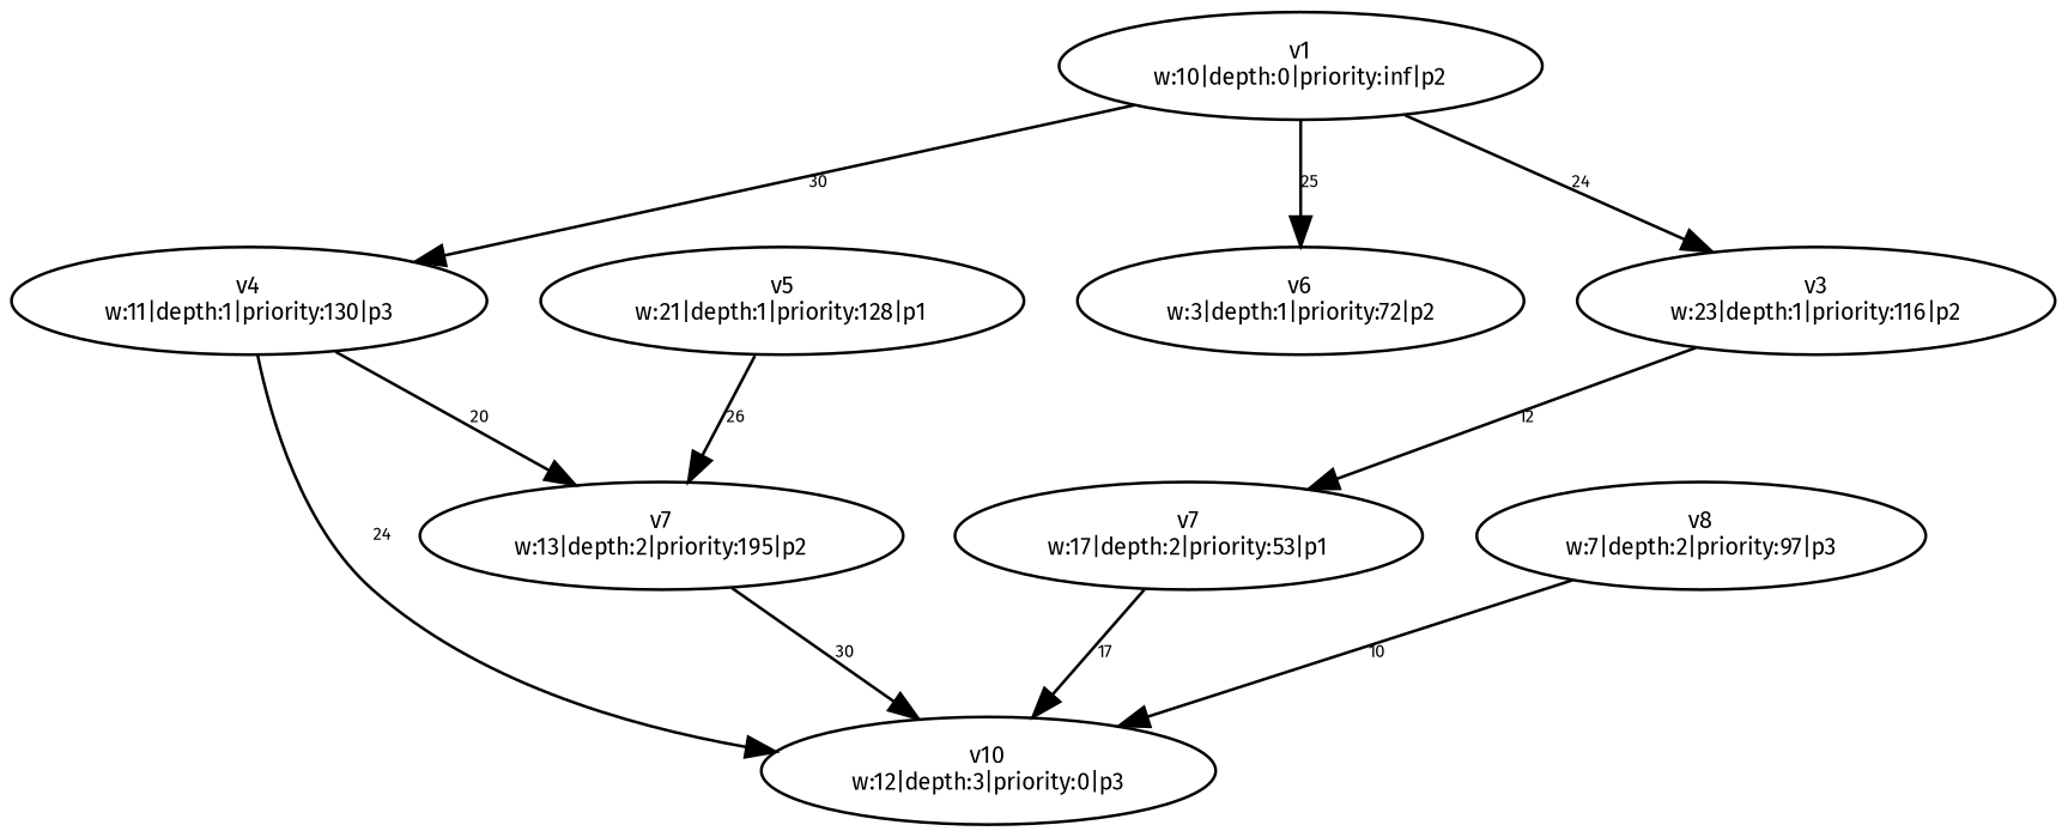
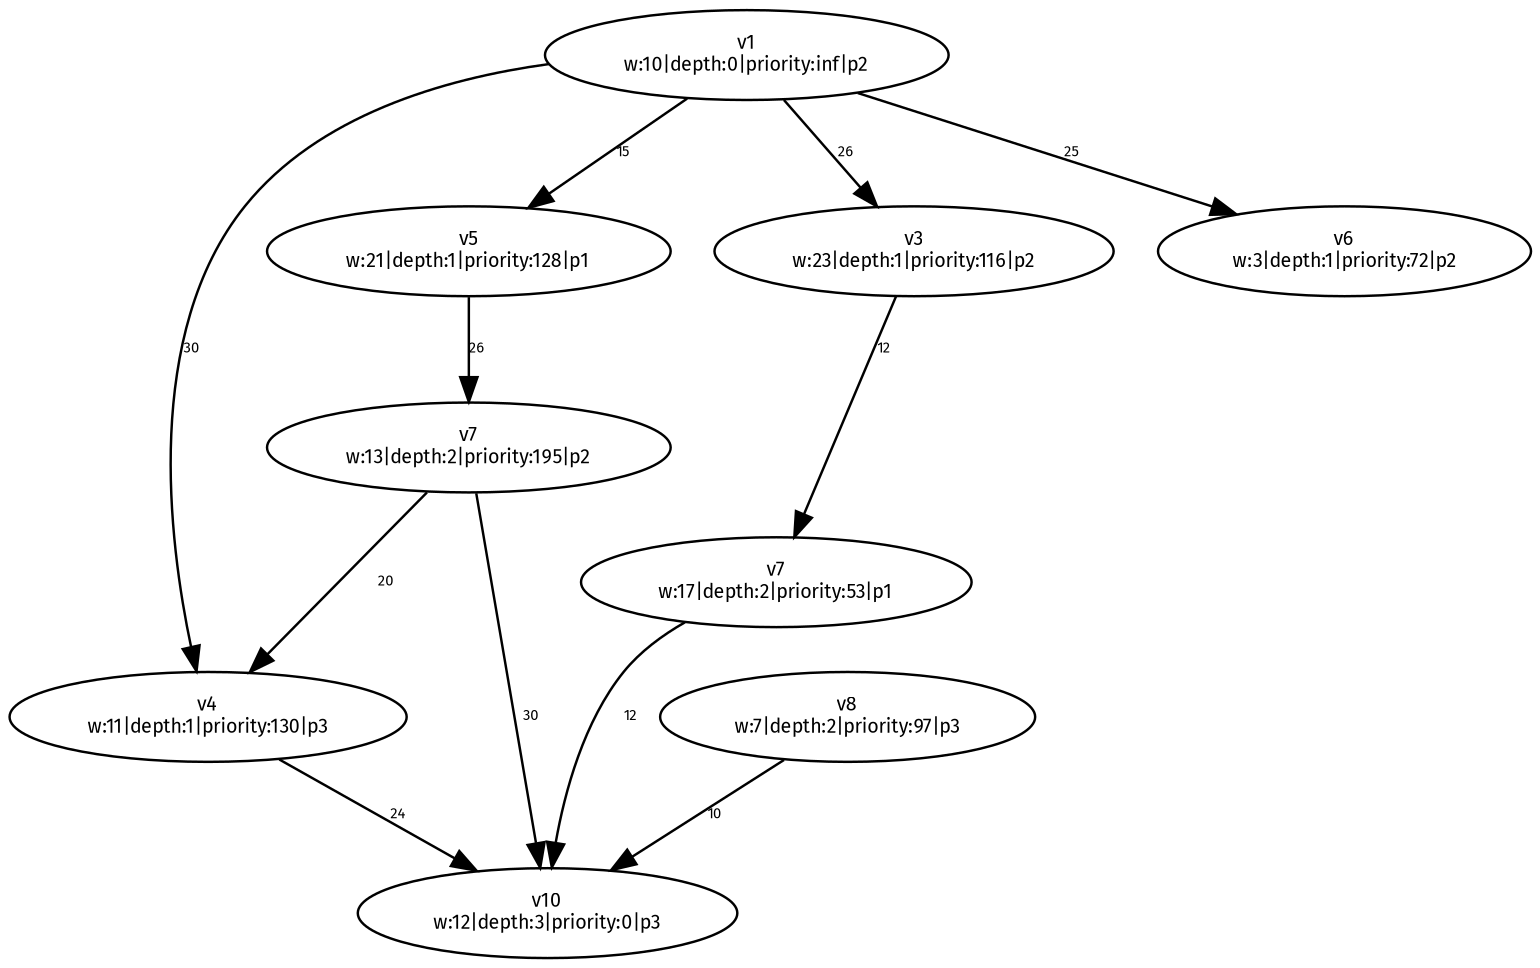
  digraph {
    fontname="Fira Sans"
    node [fontname="Fira Sans" fontsize=8.0]
    edge [constraint=true fontname="Fira Sans" fontsize=6.0]
    n1 [label="v1\nw:10|depth:0|priority:inf|p2"]
    n2 [label="v4\nw:11|depth:1|priority:130|p3"]
    n3 [label="v5\nw:21|depth:1|priority:128|p1"]
    n4 [label="v3\nw:23|depth:1|priority:116|p2"]
    n5 [label="v6\nw:3|depth:1|priority:72|p2"]
    n6 [label="v7\nw:13|depth:2|priority:195|p2"]
    n7 [label="v10\nw:12|depth:3|priority:0|p3"]
    n8 [label="v7\nw:17|depth:2|priority:53|p1"]
    n9 [label="v8\nw:7|depth:2|priority:97|p3"]
    n1 -> n2 [label=30]
-   n1 -> n4 [label=24]
+   n1 -> n3 [label=15]
+   n1 -> n4 [label=26]
    n1 -> n5 [label=25]
-   n2 -> n6 [label=20]
+   n6 -> n2 [label=20]
    n2 -> n7 [label=24]
    n3 -> n6 [label=26]
    n4 -> n8 [label=12]
    n6 -> n7 [label=30]
-   n8 -> n7 [label=17]
+   n8 -> n7 [label=12]
    n9 -> n7 [label=10]
  }
